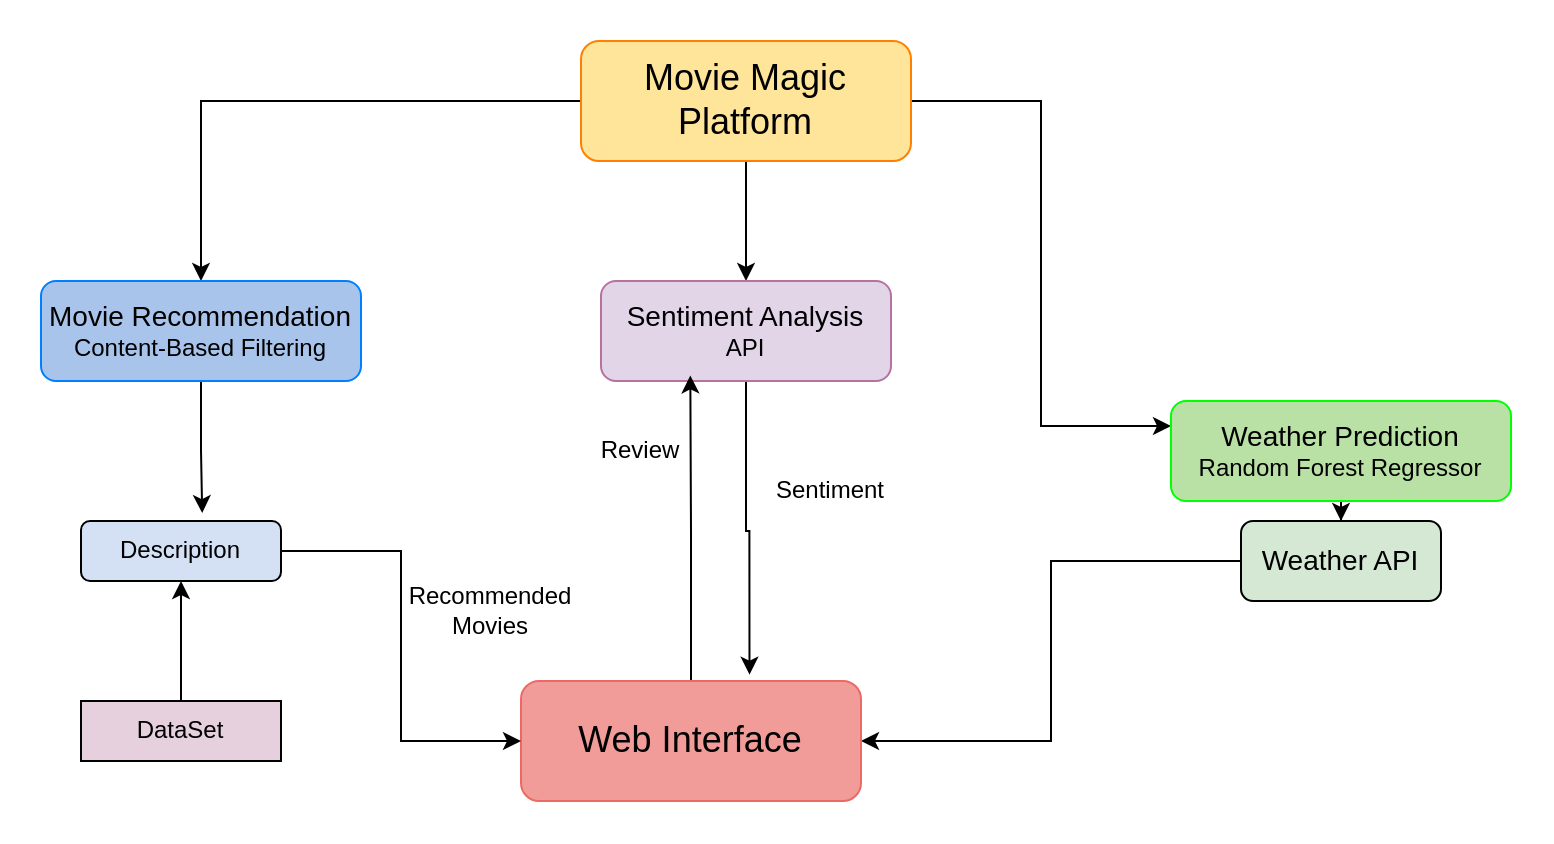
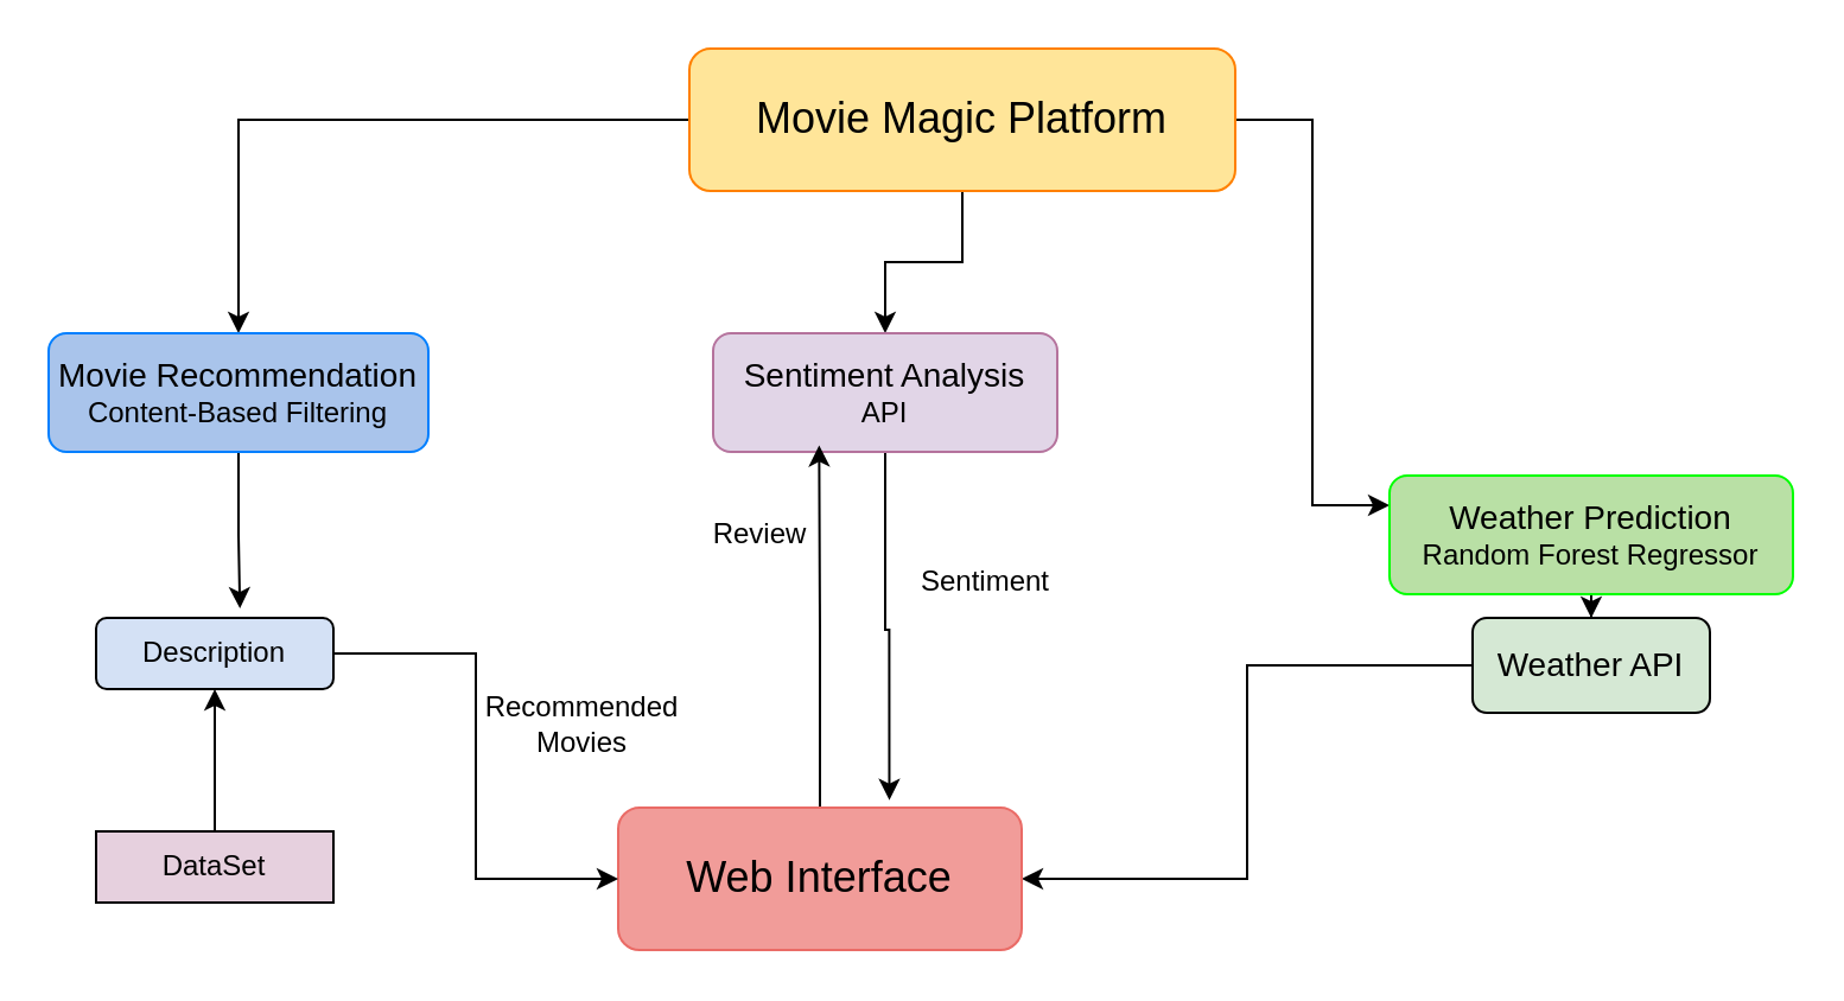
  <mxCell id="0" />
  <mxCell id="1" parent="0" />
  <mxCell id="2" value="" style="edgeStyle=orthogonalEdgeStyle;rounded=0;orthogonalLoop=1;jettySize=auto;html=1;" edge="1" parent="1" source="5" target="7"><mxGeometry relative="1" as="geometry" /></mxCell>
  <mxCell id="3" value="" style="edgeStyle=orthogonalEdgeStyle;rounded=0;orthogonalLoop=1;jettySize=auto;html=1;entryX=0;entryY=0.25;entryDx=0;entryDy=0;" edge="1" parent="1" source="5" target="11"><mxGeometry relative="1" as="geometry" /></mxCell>
  <mxCell id="4" value="" style="edgeStyle=orthogonalEdgeStyle;rounded=0;orthogonalLoop=1;jettySize=auto;html=1;entryX=0.5;entryY=0;entryDx=0;entryDy=0;" edge="1" parent="1" source="5" target="9"><mxGeometry relative="1" as="geometry"><mxPoint x="135" y="50" as="targetPoint" /></mxGeometry></mxCell>
- <mxCell id="5" value="&lt;font style=&quot;font-size: 18px;&quot;&gt;Movie Magic Platform&lt;/font&gt;" style="rounded=1;whiteSpace=wrap;html=1;fillColor=#FFE599;strokeColor=#FF8000;" vertex="1" parent="1"><mxGeometry x="290" y="20" width="165" height="60" as="geometry" /></mxCell>
+ <mxCell id="5" value="&lt;font style=&quot;font-size: 18px;&quot;&gt;Movie Magic Platform&lt;/font&gt;" style="rounded=1;whiteSpace=wrap;html=1;fillColor=#FFE599;strokeColor=#FF8000;" vertex="1" parent="1"><mxGeometry x="290" y="20" width="230" height="60" as="geometry" /></mxCell>
  <mxCell id="6" value="" style="edgeStyle=orthogonalEdgeStyle;rounded=0;orthogonalLoop=1;jettySize=auto;html=1;entryX=0.672;entryY=-0.053;entryDx=0;entryDy=0;entryPerimeter=0;" edge="1" parent="1" source="7" target="15"><mxGeometry relative="1" as="geometry" /></mxCell>
  <mxCell id="7" value="&lt;font style=&quot;font-size: 14px;&quot;&gt;Sentiment Analysis&lt;/font&gt;&lt;div&gt;API&lt;/div&gt;" style="rounded=1;whiteSpace=wrap;html=1;fillColor=#E1D5E7;strokeColor=#B5739D;" vertex="1" parent="1"><mxGeometry x="300" y="140" width="145" height="50" as="geometry" /></mxCell>
  <mxCell id="8" value="" style="edgeStyle=orthogonalEdgeStyle;rounded=0;orthogonalLoop=1;jettySize=auto;html=1;entryX=0.606;entryY=-0.133;entryDx=0;entryDy=0;entryPerimeter=0;" edge="1" parent="1" source="9" target="18"><mxGeometry relative="1" as="geometry" /></mxCell>
  <mxCell id="9" value="&lt;font style=&quot;font-size: 14px;&quot;&gt;Movie Recommendation&lt;/font&gt;&lt;div&gt;Content-Based Filtering&lt;/div&gt;" style="rounded=1;whiteSpace=wrap;html=1;fillColor=#A9C4EB;strokeColor=#007FFF;" vertex="1" parent="1"><mxGeometry x="20" y="140" width="160" height="50" as="geometry" /></mxCell>
  <mxCell id="10" value="" style="edgeStyle=orthogonalEdgeStyle;rounded=0;orthogonalLoop=1;jettySize=auto;html=1;" edge="1" parent="1" source="11" target="13"><mxGeometry relative="1" as="geometry" /></mxCell>
  <mxCell id="11" value="&lt;font style=&quot;font-size: 14px;&quot;&gt;Weather Prediction&lt;/font&gt;&lt;div&gt;Random Forest Regressor&lt;/div&gt;" style="rounded=1;whiteSpace=wrap;html=1;fillColor=#B9E0A5;strokeColor=#00FF00;" vertex="1" parent="1"><mxGeometry x="585" y="200" width="170" height="50" as="geometry" /></mxCell>
  <mxCell id="12" value="" style="edgeStyle=orthogonalEdgeStyle;rounded=0;orthogonalLoop=1;jettySize=auto;html=1;entryX=1;entryY=0.5;entryDx=0;entryDy=0;" edge="1" parent="1" source="13" target="15"><mxGeometry relative="1" as="geometry"><mxPoint x="670" y="370" as="targetPoint" /></mxGeometry></mxCell>
  <mxCell id="13" value="&lt;font style=&quot;font-size: 14px;&quot;&gt;Weather API&lt;/font&gt;" style="rounded=1;whiteSpace=wrap;html=1;align=center;fillColor=#D5E8D4;" vertex="1" parent="1"><mxGeometry x="620" y="260" width="100" height="40" as="geometry" /></mxCell>
  <mxCell id="14" value="" style="edgeStyle=orthogonalEdgeStyle;rounded=0;orthogonalLoop=1;jettySize=auto;html=1;entryX=0.308;entryY=0.944;entryDx=0;entryDy=0;entryPerimeter=0;exitX=0.5;exitY=0;exitDx=0;exitDy=0;" edge="1" parent="1" source="15" target="7"><mxGeometry relative="1" as="geometry"><mxPoint x="345" y="340" as="sourcePoint" /><mxPoint x="345" y="200" as="targetPoint" /></mxGeometry></mxCell>
  <mxCell id="15" value="&lt;font style=&quot;font-size: 18px;&quot;&gt;Web Interface&lt;/font&gt;" style="rounded=1;whiteSpace=wrap;html=1;fillColor=#F19C99;strokeColor=#EA6B66;" vertex="1" parent="1"><mxGeometry x="260" y="340" width="170" height="60" as="geometry" /></mxCell>
  <mxCell id="16" value="" style="edgeStyle=orthogonalEdgeStyle;rounded=0;orthogonalLoop=1;jettySize=auto;html=1;entryX=0.5;entryY=1;entryDx=0;entryDy=0;" edge="1" parent="1" source="19" target="18"><mxGeometry relative="1" as="geometry" /></mxCell>
  <mxCell id="17" value="" style="edgeStyle=orthogonalEdgeStyle;rounded=0;orthogonalLoop=1;jettySize=auto;html=1;entryX=0;entryY=0.5;entryDx=0;entryDy=0;" edge="1" parent="1" source="18" target="15"><mxGeometry relative="1" as="geometry"><mxPoint x="210" y="380" as="targetPoint" /></mxGeometry></mxCell>
  <mxCell id="18" value="Description" style="rounded=1;whiteSpace=wrap;html=1;fillColor=#D4E1F5;" vertex="1" parent="1"><mxGeometry x="40" y="260" width="100" height="30" as="geometry" /></mxCell>
  <mxCell id="19" value="DataSet" style="rounded=0;whiteSpace=wrap;html=1;fillColor=#E6D0DE;" vertex="1" parent="1"><mxGeometry x="40" y="350" width="100" height="30" as="geometry" /></mxCell>
  <mxCell id="20" value="Recommended Movies" style="text;html=1;align=center;verticalAlign=middle;whiteSpace=wrap;rounded=0;" vertex="1" parent="1"><mxGeometry x="230" y="290" width="30" height="30" as="geometry" /></mxCell>
  <mxCell id="21" value="Review" style="text;html=1;align=center;verticalAlign=middle;whiteSpace=wrap;rounded=0;" vertex="1" parent="1"><mxGeometry x="290" y="210" width="60" height="30" as="geometry" /></mxCell>
  <mxCell id="22" value="Sentiment" style="text;html=1;align=center;verticalAlign=middle;whiteSpace=wrap;rounded=0;" vertex="1" parent="1"><mxGeometry x="385" y="230" width="60" height="30" as="geometry" /></mxCell>
